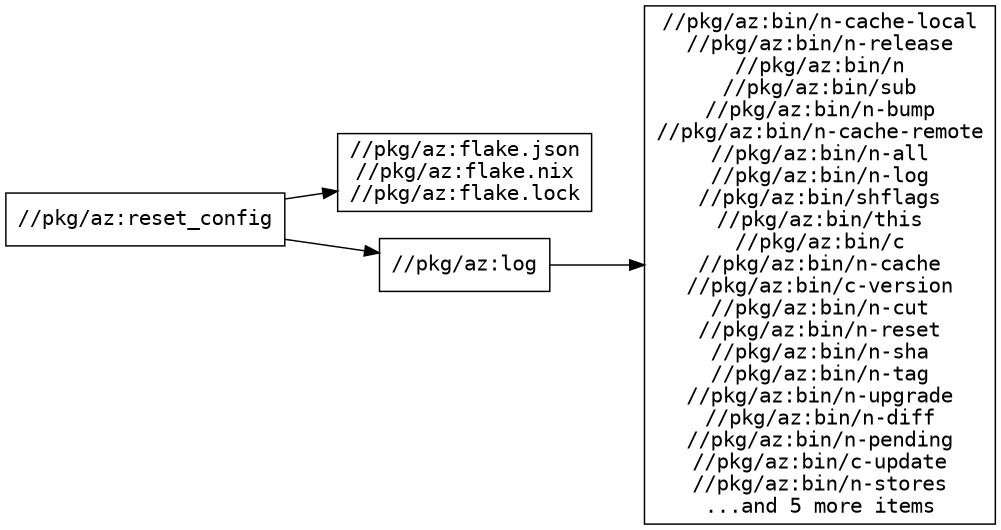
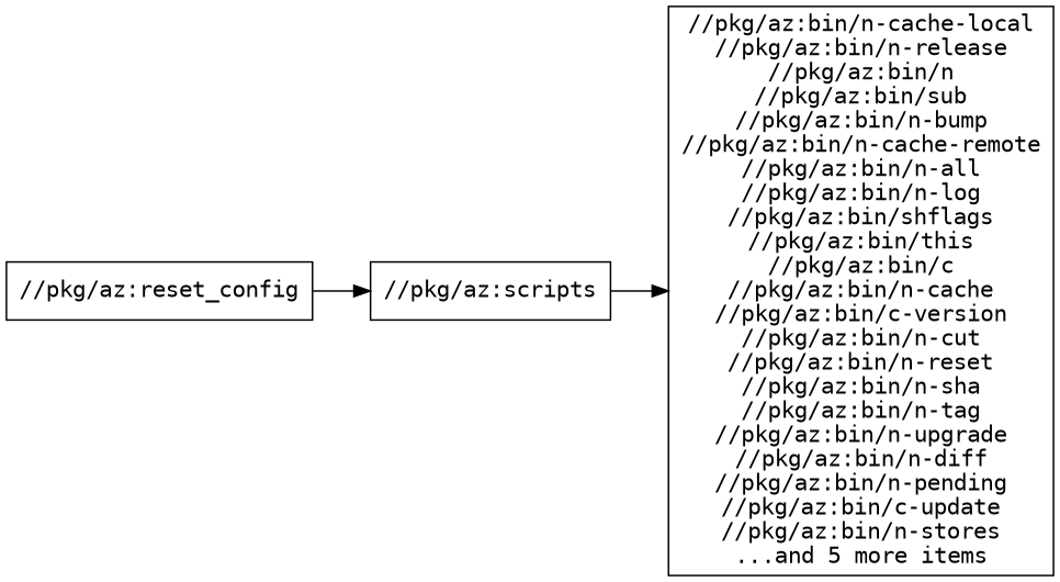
  digraph {
    fontname="DejaVu Sans Mono"
    rankdir=LR
    node [fontname="DejaVu Sans Mono" shape=box]
    edge [fontname="DejaVu Sans Mono"]
    n1 [label="//pkg/az:reset_config"]
-   "//pkg/az:flake.json\n//pkg/az:flake.nix\n//pkg/az:flake.lock"
-   "//pkg/az:scripts" [label="//pkg/az:log"]
+   "//pkg/az:scripts"
    "//pkg/az:bin/n-cache-local\n//pkg/az:bin/n-release\n//pkg/az:bin/n\n//pkg/az:bin/sub\n//pkg/az:bin/n-bump\n//pkg/az:bin/n-cache-remote\n//pkg/az:bin/n-all\n//pkg/az:bin/n-log\n//pkg/az:bin/shflags\n//pkg/az:bin/this\n//pkg/az:bin/c\n//pkg/az:bin/n-cache\n//pkg/az:bin/c-version\n//pkg/az:bin/n-cut\n//pkg/az:bin/n-reset\n//pkg/az:bin/n-sha\n//pkg/az:bin/n-tag\n//pkg/az:bin/n-upgrade\n//pkg/az:bin/n-diff\n//pkg/az:bin/n-pending\n//pkg/az:bin/c-update\n//pkg/az:bin/n-stores\n...and 5 more items"
-   n1 -> "//pkg/az:flake.json\n//pkg/az:flake.nix\n//pkg/az:flake.lock"
    n1 -> "//pkg/az:scripts"
    "//pkg/az:scripts" -> "//pkg/az:bin/n-cache-local\n//pkg/az:bin/n-release\n//pkg/az:bin/n\n//pkg/az:bin/sub\n//pkg/az:bin/n-bump\n//pkg/az:bin/n-cache-remote\n//pkg/az:bin/n-all\n//pkg/az:bin/n-log\n//pkg/az:bin/shflags\n//pkg/az:bin/this\n//pkg/az:bin/c\n//pkg/az:bin/n-cache\n//pkg/az:bin/c-version\n//pkg/az:bin/n-cut\n//pkg/az:bin/n-reset\n//pkg/az:bin/n-sha\n//pkg/az:bin/n-tag\n//pkg/az:bin/n-upgrade\n//pkg/az:bin/n-diff\n//pkg/az:bin/n-pending\n//pkg/az:bin/c-update\n//pkg/az:bin/n-stores\n...and 5 more items"
  }
